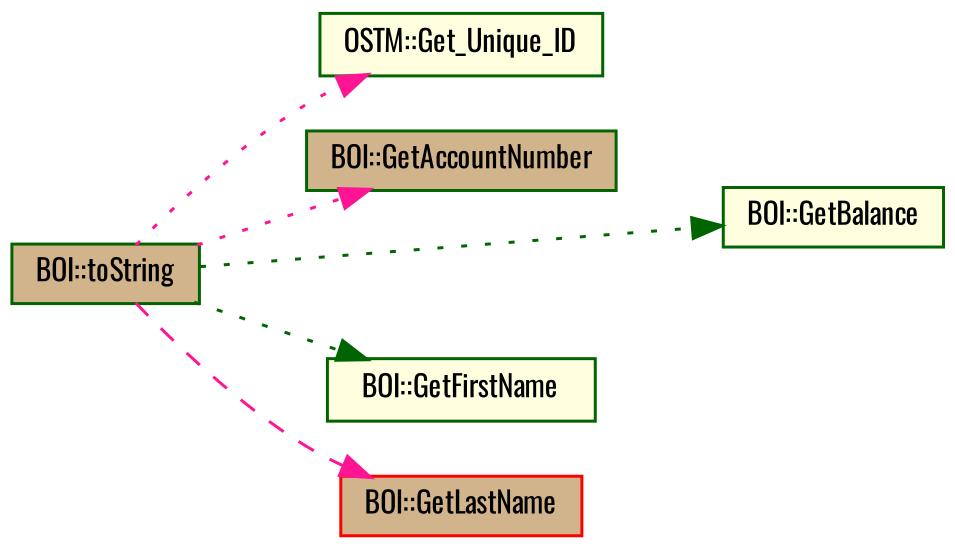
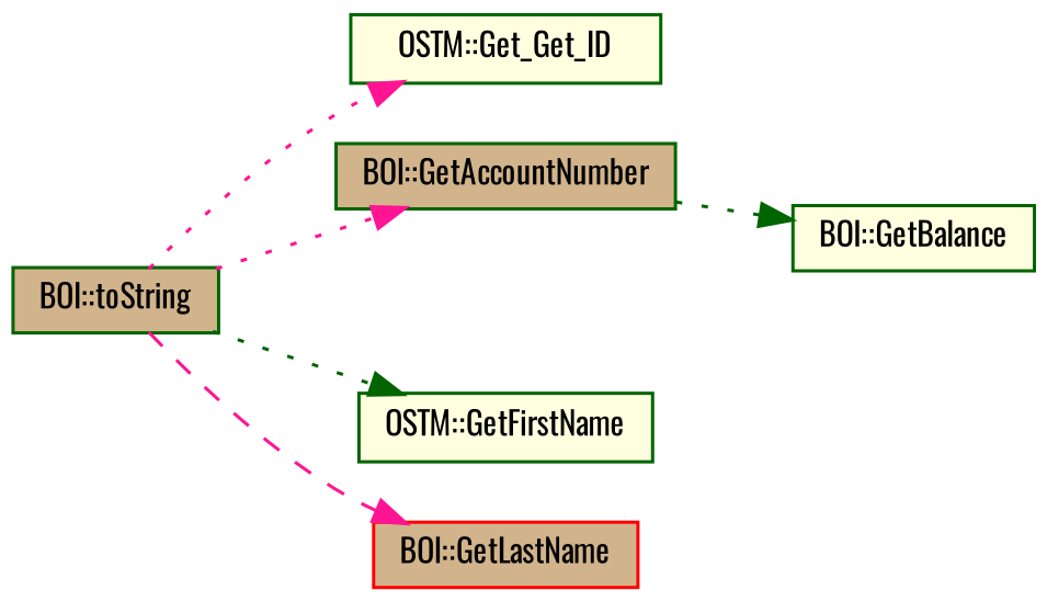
  digraph {
    fontname=Oswald
    rankdir=LR
    node [color=darkgreen fillcolor=tan fontname=Oswald fontsize=10 shape=record style=filled]
    edge [color=deeppink fontname=Oswald fontsize=10 labelfontname=Helvetica labelfontsize=10 style=dotted]
    n1 [fontcolor=black height=0.2 label="BOI::toString" width=0.4]
-   n2 [fillcolor=lightyellow height=0.2 label="OSTM::Get_Unique_ID" width=0.4]
+   n2 [fillcolor=lightyellow height=0.2 label="OSTM::Get_Get_ID" width=0.4]
    n3 [height=0.2 label="BOI::GetAccountNumber" width=0.4]
    n4 [fillcolor=lightyellow height=0.2 label="BOI::GetBalance" width=0.4]
-   n5 [fillcolor=lightyellow height=0.2 label="BOI::GetFirstName" width=0.4]
+   n5 [fillcolor=lightyellow height=0.2 label="OSTM::GetFirstName" width=0.4]
    n6 [color=red height=0.2 label="BOI::GetLastName" width=0.4]
    n1 -> n2
    n1 -> n3
-   n1 -> n4 [color=darkgreen]
+   n3 -> n4 [color=darkgreen]
    n1 -> n5 [color=darkgreen]
    n1 -> n6 [style=dashed]
  }
